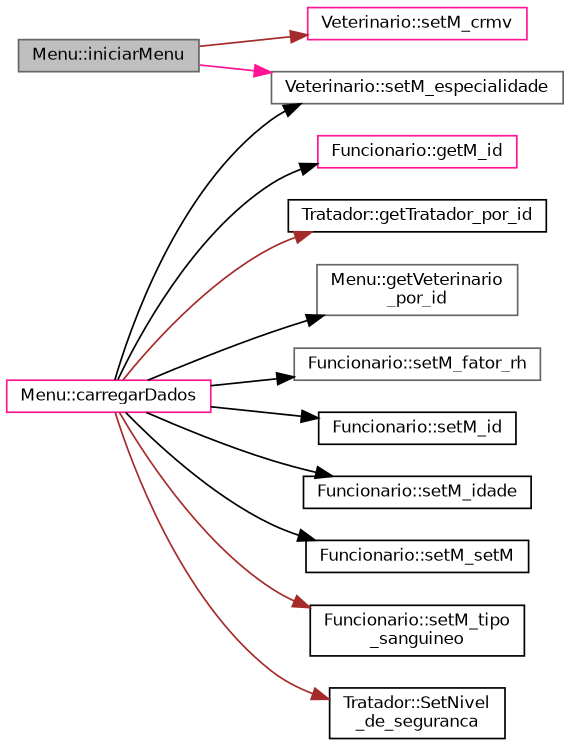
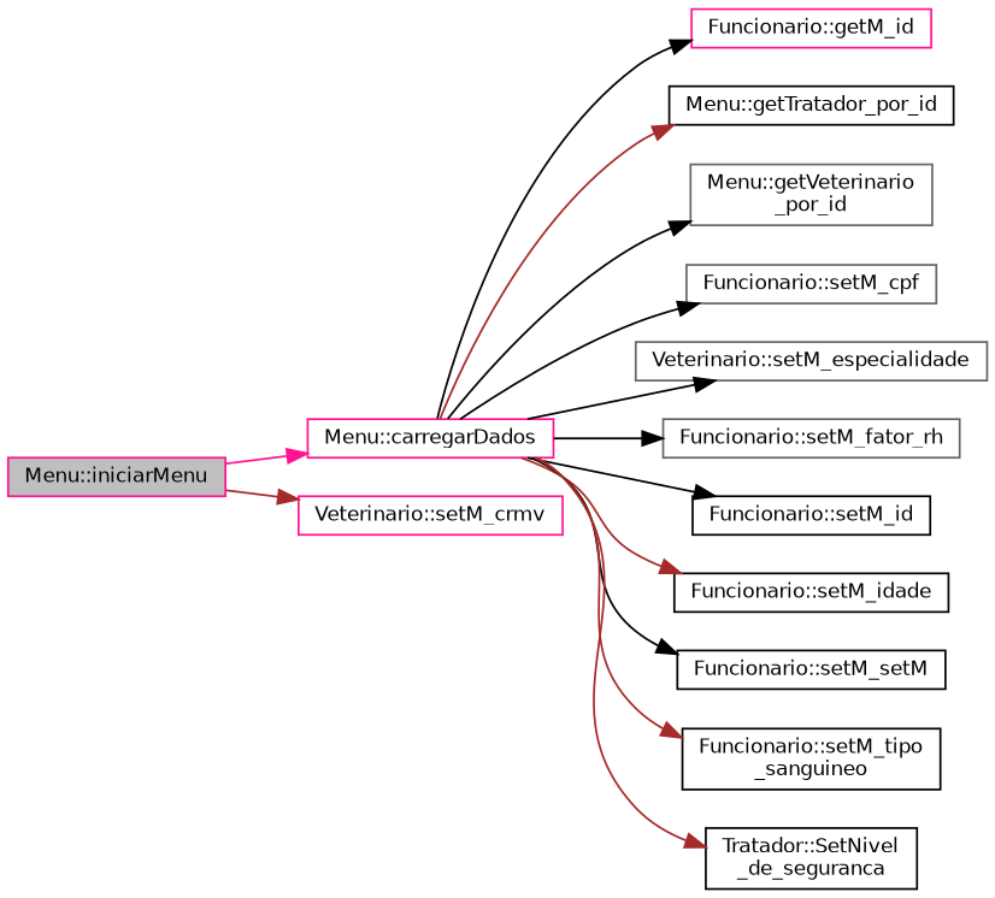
  digraph {
    rankdir=LR
    node [color=black fillcolor=white fontname=Helvetica fontsize=10 shape=record style=filled]
    edge [color=black fontname=Helvetica fontsize=10 labelfontname=Helvetica labelfontsize=10 style=solid]
-   n1 [color=gray40 fillcolor=grey75 fontcolor=black height=0.2 label="Menu::iniciarMenu" width=0.4]
+   n1 [color=deeppink fillcolor=grey75 fontcolor=black height=0.2 label="Menu::iniciarMenu" width=0.4]
    n2 [color=deeppink height=0.2 label="Menu::carregarDados" width=0.4]
    n3 [color=deeppink height=0.2 label="Veterinario::setM_crmv" width=0.4]
    n4 [color=deeppink height=0.2 label="Funcionario::getM_id" width=0.4]
-   n5 [height=0.2 label="Tratador::getTratador_por_id" width=0.4]
+   n5 [height=0.2 label="Menu::getTratador_por_id" width=0.4]
    n6 [color=gray40 height=0.2 label="Menu::getVeterinario\l_por_id" width=0.4]
+   n7 [color=gray40 height=0.2 label="Funcionario::setM_cpf" width=0.4]
    n8 [color=gray40 height=0.2 label="Veterinario::setM_especialidade" width=0.4]
    n9 [color=gray40 height=0.2 label="Funcionario::setM_fator_rh" width=0.4]
    n10 [height=0.2 label="Funcionario::setM_id" width=0.4]
    n11 [height=0.2 label="Funcionario::setM_idade" width=0.4]
    n12 [height=0.2 label="Funcionario::setM_setM" width=0.4]
    n13 [height=0.2 label="Funcionario::setM_tipo\l_sanguineo" width=0.4]
    n14 [height=0.2 label="Tratador::SetNivel\l_de_seguranca" width=0.4]
-   n1 -> n8 [color=deeppink]
+   n1 -> n2 [color=deeppink]
    n1 -> n3 [color=brown]
    n2 -> n4
    n2 -> n5 [color=brown]
    n2 -> n6
+   n2 -> n7
    n2 -> n8
    n2 -> n9
    n2 -> n10
-   n2 -> n11
+   n2 -> n11 [color=brown]
    n2 -> n12
    n2 -> n13 [color=brown]
    n2 -> n14 [color=brown]
  }
